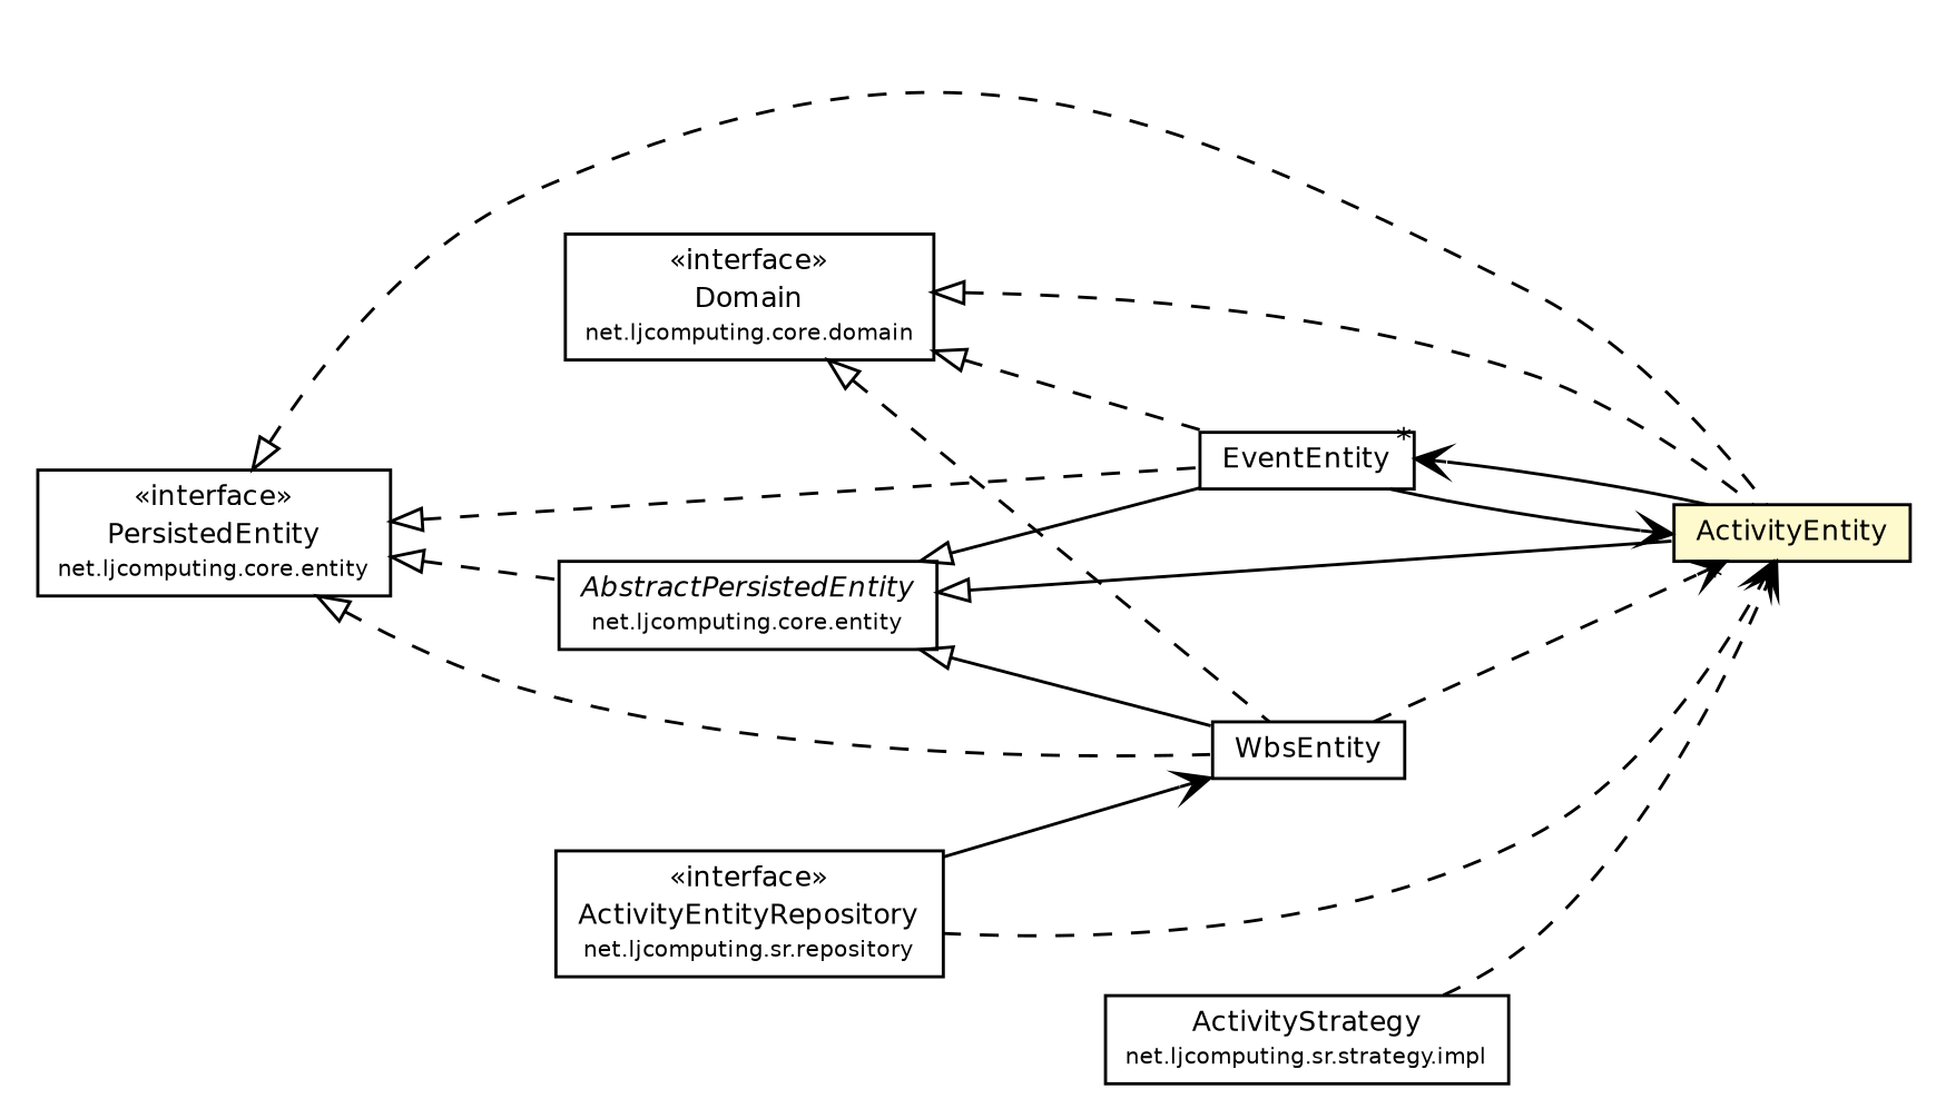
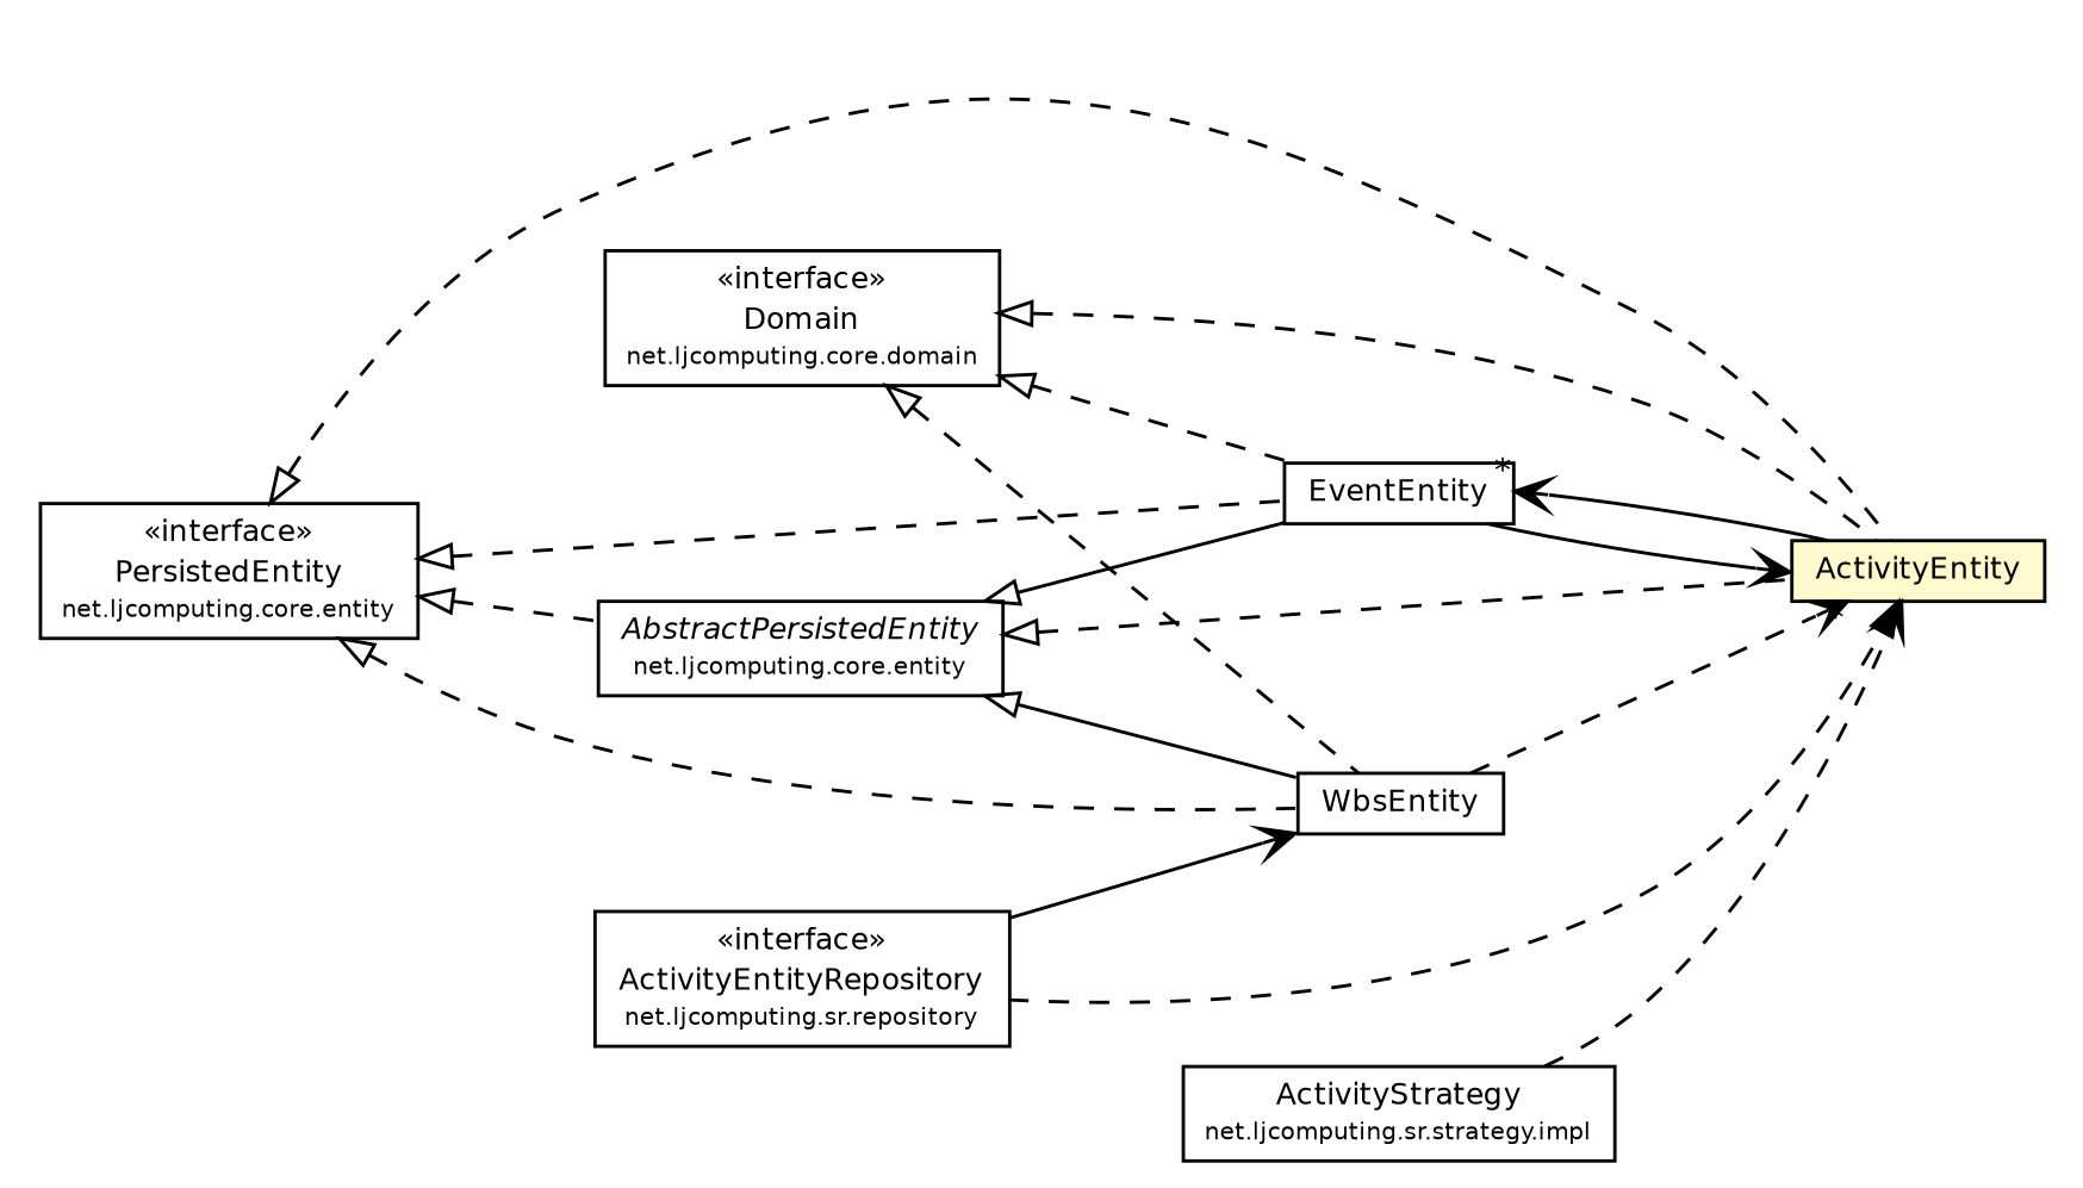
  digraph {
    nodesep=0.25
    rankdir=LR
    ranksep=0.5
    node [fontcolor=black fontname=Helvetica fontsize=9.0 shape=plaintext]
    edge [arrowtail=empty dir=back fontname=Helvetica fontsize=10 headport=p labelfontname=Helvetica labelfontsize=10 tailport=p style=dashed]
    n1 [label=<<table title="net.ljcomputing.core.entity.AbstractPersistedEntity" border="0" cellborder="1" cellspacing="0" cellpadding="2" port="p" href="../../core/entity/AbstractPersistedEntity.html"> 		<tr><td><table border="0" cellspacing="0" cellpadding="1"> <tr><td align="center" balign="center"><font face="Helvetica-Oblique"> AbstractPersistedEntity </font></td></tr> <tr><td align="center" balign="center"><font point-size="7.0"> net.ljcomputing.core.entity </font></td></tr> 		</table></td></tr> 		</table>>]
    n2 [label=<<table title="net.ljcomputing.sr.entity.EventEntity" border="0" cellborder="1" cellspacing="0" cellpadding="2" port="p" href="./EventEntity.html"> 		<tr><td><table border="0" cellspacing="0" cellpadding="1"> <tr><td align="center" balign="center"> EventEntity </td></tr> 		</table></td></tr> 		</table>>]
    n3 [label=<<table title="net.ljcomputing.sr.entity.ActivityEntity" border="0" cellborder="1" cellspacing="0" cellpadding="2" port="p" bgcolor="lemonChiffon" href="./ActivityEntity.html"> 		<tr><td><table border="0" cellspacing="0" cellpadding="1"> <tr><td align="center" balign="center"> ActivityEntity </td></tr> 		</table></td></tr> 		</table>>]
    n4 [label=<<table title="net.ljcomputing.sr.entity.WbsEntity" border="0" cellborder="1" cellspacing="0" cellpadding="2" port="p" href="./WbsEntity.html"> 		<tr><td><table border="0" cellspacing="0" cellpadding="1"> <tr><td align="center" balign="center"> WbsEntity </td></tr> 		</table></td></tr> 		</table>>]
    n5 [label=<<table title="net.ljcomputing.core.entity.PersistedEntity" border="0" cellborder="1" cellspacing="0" cellpadding="2" port="p" href="../../core/entity/PersistedEntity.html"> 		<tr><td><table border="0" cellspacing="0" cellpadding="1"> <tr><td align="center" balign="center"> &#171;interface&#187; </td></tr> <tr><td align="center" balign="center"> PersistedEntity </td></tr> <tr><td align="center" balign="center"><font point-size="7.0"> net.ljcomputing.core.entity </font></td></tr> 		</table></td></tr> 		</table>>]
    n6 [label=<<table title="net.ljcomputing.core.domain.Domain" border="0" cellborder="1" cellspacing="0" cellpadding="2" port="p" href="../../core/domain/Domain.html"> 		<tr><td><table border="0" cellspacing="0" cellpadding="1"> <tr><td align="center" balign="center"> &#171;interface&#187; </td></tr> <tr><td align="center" balign="center"> Domain </td></tr> <tr><td align="center" balign="center"><font point-size="7.0"> net.ljcomputing.core.domain </font></td></tr> 		</table></td></tr> 		</table>>]
    n7 [label=<<table title="net.ljcomputing.sr.repository.ActivityEntityRepository" border="0" cellborder="1" cellspacing="0" cellpadding="2" port="p" href="../repository/ActivityEntityRepository.html"> 		<tr><td><table border="0" cellspacing="0" cellpadding="1"> <tr><td align="center" balign="center"> &#171;interface&#187; </td></tr> <tr><td align="center" balign="center"> ActivityEntityRepository </td></tr> <tr><td align="center" balign="center"><font point-size="7.0"> net.ljcomputing.sr.repository </font></td></tr> 		</table></td></tr> 		</table>>]
    n8 [label=<<table title="net.ljcomputing.sr.strategy.impl.ActivityStrategy" border="0" cellborder="1" cellspacing="0" cellpadding="2" port="p" href="../strategy/impl/ActivityStrategy.html"> 		<tr><td><table border="0" cellspacing="0" cellpadding="1"> <tr><td align="center" balign="center"> ActivityStrategy </td></tr> <tr><td align="center" balign="center"><font point-size="7.0"> net.ljcomputing.sr.strategy.impl </font></td></tr> 		</table></td></tr> 		</table>>]
    n1 -> n2 [style=""]
-   n1 -> n3 [style=""]
+   n1 -> n3
    n1 -> n4 [style=""]
    n2 -> n3 [arrowhead=open color=black fontcolor=black fontsize=10.0 arrowtail="" dir="" style=""]
    n3 -> n2 [arrowhead=open color=black fontcolor=black fontsize=10.0 headlabel="*" arrowtail="" dir="" style=""]
    n4 -> n3 [arrowhead=open color=black fontcolor=black fontsize=10.0 headlabel="*" arrowtail="" dir=""]
    n5 -> n1
    n5 -> n2
    n5 -> n3
    n5 -> n4
    n6 -> n2
    n6 -> n3
    n6 -> n4
-   n7 -> n3 [arrowhead=open color=black fontcolor=black fontsize=10.0 arrowtail="" dir=""]
+   n7 -> n3 [arrowhead=normal color=black fontcolor=black fontsize=10.0 arrowtail="" dir=""]
    n7 -> n4 [arrowhead=open color=black fontcolor=black fontsize=10.0 style=solid arrowtail="" dir=""]
    n8 -> n3 [arrowhead=open color=black fontcolor=black fontsize=10.0 arrowtail="" dir=""]
  }
